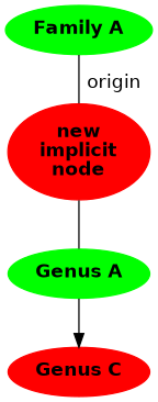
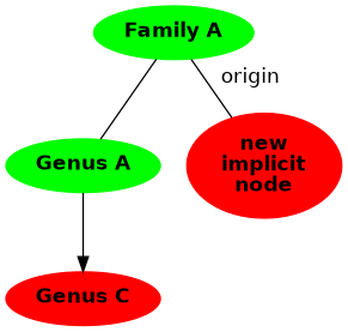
  digraph {
    fontname=helvetica
    node [color=green fontname=helvetica style=filled]
    edge [arrowhead=none fontname=helvetica]
    n1 [label=<<B>Family A</B><br/>>]
    n2 [label=<<B>Genus A</B><br/>>]
    n3 [color=red label=<<B>new<br/>implicit<br/>node</B><br/>>]
    n4 [color=red label=<<B>Genus C</B><br/>>]
-   n3 -> n2
+   n1 -> n2
    n1 -> n3 [headlabel=origin labelangle=300 labeldistance=3]
    n2 -> n4 [arrowhead=""]
  }
